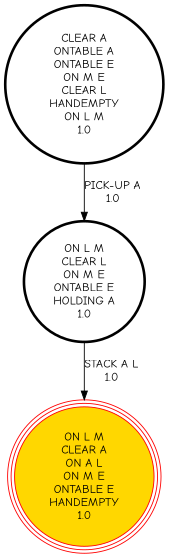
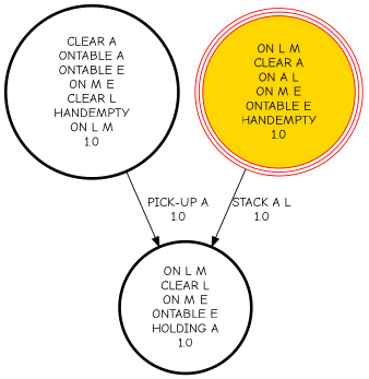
  digraph {
    fontname="Comic Neue"
    node [penwidth=3 shape=circle fontname="Comic Neue"]
    edge [fontname="Comic Neue"]
    "CLEAR A\nONTABLE A\nONTABLE E\nON M E\nCLEAR L\nHANDEMPTY\nON L M\n1.0\n"
    "ON L M\nCLEAR L\nON M E\nONTABLE E\nHOLDING A\n1.0\n"
    "ON L M\nCLEAR A\nON A L\nON M E\nONTABLE E\nHANDEMPTY\n1.0\n" [color=red fillcolor=gold peripheries=3 style=filled penwidth=""]
    "CLEAR A\nONTABLE A\nONTABLE E\nON M E\nCLEAR L\nHANDEMPTY\nON L M\n1.0\n" -> "ON L M\nCLEAR L\nON M E\nONTABLE E\nHOLDING A\n1.0\n" [label="PICK-UP A\n1.0\n"]
-   "ON L M\nCLEAR L\nON M E\nONTABLE E\nHOLDING A\n1.0\n" -> "ON L M\nCLEAR A\nON A L\nON M E\nONTABLE E\nHANDEMPTY\n1.0\n" [label="STACK A L\n1.0\n"]
+   "ON L M\nCLEAR A\nON A L\nON M E\nONTABLE E\nHANDEMPTY\n1.0\n" -> "ON L M\nCLEAR L\nON M E\nONTABLE E\nHOLDING A\n1.0\n" [label="STACK A L\n1.0\n"]
  }
